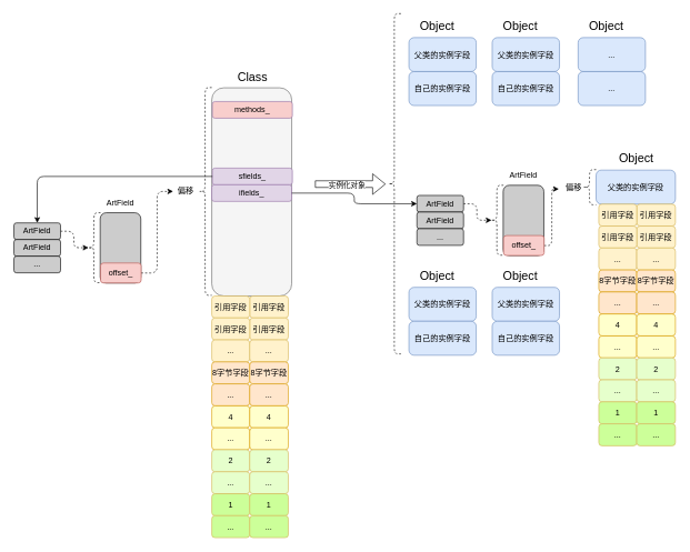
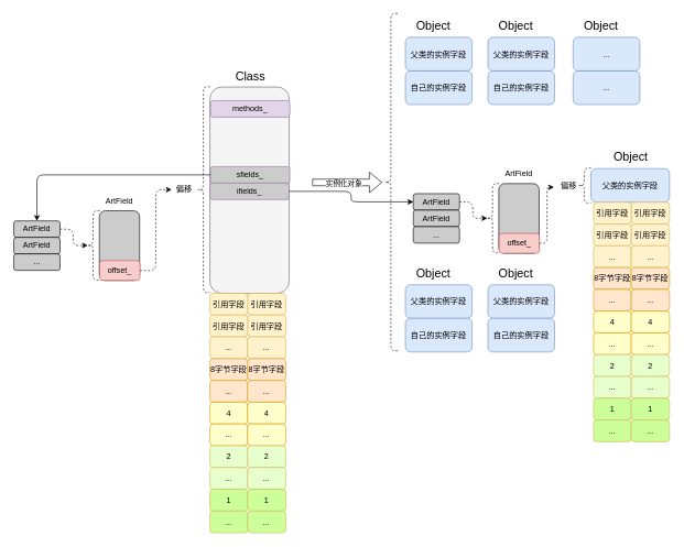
  <mxCell id="0" />
  <mxCell id="1" parent="0" />
  <mxCell id="2" value="" style="group" vertex="1" connectable="0" parent="1"><mxGeometry x="317" y="117" width="121" height="327" as="geometry" /></mxCell>
  <mxCell id="3" value="" style="rounded=1;whiteSpace=wrap;html=1;fillColor=#f5f5f5;fontColor=#333333;strokeColor=#666666;" vertex="1" parent="2"><mxGeometry y="14.41" width="120" height="312.59" as="geometry" /></mxCell>
  <mxCell id="4" value="&lt;font style=&quot;font-size: 18px;&quot;&gt;Class&lt;/font&gt;" style="text;html=1;align=center;verticalAlign=middle;resizable=0;points=[];autosize=1;strokeColor=none;fillColor=none;" vertex="1" parent="2"><mxGeometry x="29" y="-19.217" width="63" height="34" as="geometry" /></mxCell>
- <mxCell id="5" value="methods_" style="rounded=1;whiteSpace=wrap;html=1;fillColor=#f8cecc;strokeColor=#9673a6;" vertex="1" parent="2"><mxGeometry x="1" y="35" width="120" height="25" as="geometry" /></mxCell>
- <mxCell id="6" value="sfields_" style="rounded=1;whiteSpace=wrap;html=1;fillColor=#e1d5e7;strokeColor=#9673a6;" vertex="1" parent="2"><mxGeometry x="1" y="135" width="120" height="25" as="geometry" /></mxCell>
- <mxCell id="7" value="ifields_" style="rounded=1;whiteSpace=wrap;html=1;fillColor=#e1d5e7;strokeColor=#9673a6;" vertex="1" parent="2"><mxGeometry y="160" width="120" height="25" as="geometry" /></mxCell>
+ <mxCell id="5" value="methods_" style="rounded=1;whiteSpace=wrap;html=1;fillColor=#e1d5e7;strokeColor=#9673a6;" vertex="1" parent="2"><mxGeometry x="1" y="35" width="120" height="25" as="geometry" /></mxCell>
+ <mxCell id="6" value="sfields_" style="rounded=1;whiteSpace=wrap;html=1;fillColor=#cccccc;strokeColor=#9673a6;" vertex="1" parent="2"><mxGeometry x="1" y="135" width="120" height="25" as="geometry" /></mxCell>
+ <mxCell id="7" value="ifields_" style="rounded=1;whiteSpace=wrap;html=1;fillColor=#cccccc;strokeColor=#9673a6;" vertex="1" parent="2"><mxGeometry y="160" width="120" height="25" as="geometry" /></mxCell>
  <mxCell id="8" value="" style="edgeStyle=orthogonalEdgeStyle;html=1;exitX=1;exitY=0.5;exitDx=0;exitDy=0;entryX=0.1;entryY=0.5;entryDx=0;entryDy=0;entryPerimeter=0;dashed=1;" edge="1" parent="1" source="9" target="20"><mxGeometry relative="1" as="geometry"><mxPoint x="107.5" y="354.89" as="sourcePoint" /><mxPoint x="106" y="372" as="targetPoint" /></mxGeometry></mxCell>
  <mxCell id="9" value="ArtField" style="rounded=1;whiteSpace=wrap;html=1;fillColor=#CCCCCC;" vertex="1" parent="1"><mxGeometry x="20" y="334.25" width="70" height="25" as="geometry" /></mxCell>
  <mxCell id="10" style="edgeStyle=orthogonalEdgeStyle;html=1;exitX=0;exitY=0.5;exitDx=0;exitDy=0;" edge="1" parent="1" source="6" target="9"><mxGeometry relative="1" as="geometry"><mxPoint x="109" y="336.667" as="targetPoint" /></mxGeometry></mxCell>
  <mxCell id="11" value="ArtField" style="rounded=1;whiteSpace=wrap;html=1;fillColor=#CCCCCC;" vertex="1" parent="1"><mxGeometry x="20" y="359.25" width="70" height="25" as="geometry" /></mxCell>
  <mxCell id="12" value="..." style="rounded=1;whiteSpace=wrap;html=1;fillColor=#CCCCCC;" vertex="1" parent="1"><mxGeometry x="20" y="384.25" width="70" height="25" as="geometry" /></mxCell>
  <mxCell id="13" value="" style="whiteSpace=wrap;html=1;rounded=1;fillColor=#CCCCCC;" vertex="1" parent="1"><mxGeometry x="149.5" y="319" width="61" height="105.5" as="geometry" /></mxCell>
  <mxCell id="14" value="ArtField" style="text;html=1;align=center;verticalAlign=middle;whiteSpace=wrap;rounded=0;" vertex="1" parent="1"><mxGeometry x="150" y="289" width="60" height="30" as="geometry" /></mxCell>
  <mxCell id="15" style="edgeStyle=orthogonalEdgeStyle;html=1;entryX=0;entryY=0.5;entryDx=0;entryDy=0;dashed=1;" edge="1" parent="1" source="17" target="18"><mxGeometry relative="1" as="geometry"><mxPoint x="214" y="309" as="targetPoint" /></mxGeometry></mxCell>
  <mxCell id="16" style="edgeStyle=none;html=1;" edge="1" parent="1" source="17" target="13"><mxGeometry relative="1" as="geometry" /></mxCell>
  <mxCell id="17" value="offset_" style="rounded=1;whiteSpace=wrap;html=1;fillColor=#f8cecc;strokeColor=#b85450;" vertex="1" parent="1"><mxGeometry x="150" y="394.5" width="61" height="30" as="geometry" /></mxCell>
  <mxCell id="18" value="偏移" style="text;html=1;align=center;verticalAlign=middle;whiteSpace=wrap;rounded=0;" vertex="1" parent="1"><mxGeometry x="259" y="277" width="38" height="20" as="geometry" /></mxCell>
  <mxCell id="19" value="" style="shape=curlyBracket;whiteSpace=wrap;html=1;rounded=1;labelPosition=left;verticalLabelPosition=middle;align=right;verticalAlign=middle;dashed=1;" vertex="1" parent="1"><mxGeometry x="297" y="131" width="20" height="312" as="geometry" /></mxCell>
  <mxCell id="20" value="" style="shape=curlyBracket;whiteSpace=wrap;html=1;rounded=1;labelPosition=left;verticalLabelPosition=middle;align=right;verticalAlign=middle;dashed=1;" vertex="1" parent="1"><mxGeometry x="130" y="319" width="20" height="105" as="geometry" /></mxCell>
  <mxCell id="21" value="引用字段" style="rounded=1;whiteSpace=wrap;html=1;fillColor=#fff2cc;strokeColor=#d6b656;" vertex="1" parent="1"><mxGeometry x="374" y="444" width="58" height="33" as="geometry" /></mxCell>
  <mxCell id="22" value="引用字段" style="rounded=1;whiteSpace=wrap;html=1;fillColor=#fff2cc;strokeColor=#d6b656;" vertex="1" parent="1"><mxGeometry x="317" y="444" width="57" height="33" as="geometry" /></mxCell>
  <mxCell id="23" value="引用字段" style="rounded=1;whiteSpace=wrap;html=1;fillColor=#fff2cc;strokeColor=#d6b656;" vertex="1" parent="1"><mxGeometry x="374" y="477" width="58" height="33" as="geometry" /></mxCell>
  <mxCell id="24" value="引用字段" style="rounded=1;whiteSpace=wrap;html=1;fillColor=#fff2cc;strokeColor=#d6b656;" vertex="1" parent="1"><mxGeometry x="317" y="477" width="57" height="33" as="geometry" /></mxCell>
  <mxCell id="25" value="..." style="rounded=1;whiteSpace=wrap;html=1;fillColor=#fff2cc;strokeColor=#d6b656;" vertex="1" parent="1"><mxGeometry x="317" y="510" width="57" height="33" as="geometry" /></mxCell>
  <mxCell id="26" value="..." style="rounded=1;whiteSpace=wrap;html=1;fillColor=#fff2cc;strokeColor=#d6b656;" vertex="1" parent="1"><mxGeometry x="374" y="510" width="58" height="33" as="geometry" /></mxCell>
  <mxCell id="27" value="8字节字段" style="rounded=1;whiteSpace=wrap;html=1;fillColor=#ffe6cc;strokeColor=#d79b00;" vertex="1" parent="1"><mxGeometry x="317" y="543" width="57" height="33" as="geometry" /></mxCell>
  <mxCell id="28" value="8字节字段" style="rounded=1;whiteSpace=wrap;html=1;fillColor=#ffe6cc;strokeColor=#d79b00;" vertex="1" parent="1"><mxGeometry x="374" y="543" width="58" height="33" as="geometry" /></mxCell>
  <mxCell id="29" value="..." style="rounded=1;whiteSpace=wrap;html=1;fillColor=#ffe6cc;strokeColor=#d79b00;" vertex="1" parent="1"><mxGeometry x="317" y="576" width="57" height="33" as="geometry" /></mxCell>
  <mxCell id="30" value="..." style="rounded=1;whiteSpace=wrap;html=1;fillColor=#ffe6cc;strokeColor=#d79b00;" vertex="1" parent="1"><mxGeometry x="374" y="576" width="58" height="33" as="geometry" /></mxCell>
  <mxCell id="31" value="4" style="rounded=1;whiteSpace=wrap;html=1;fillColor=#FFFFCC;strokeColor=#d79b00;" vertex="1" parent="1"><mxGeometry x="317" y="609" width="57" height="33" as="geometry" /></mxCell>
  <mxCell id="32" value="4" style="rounded=1;whiteSpace=wrap;html=1;fillColor=#FFFFCC;strokeColor=#d79b00;" vertex="1" parent="1"><mxGeometry x="374" y="609" width="58" height="33" as="geometry" /></mxCell>
  <mxCell id="33" value="..." style="rounded=1;whiteSpace=wrap;html=1;fillColor=#FFFFCC;strokeColor=#d79b00;" vertex="1" parent="1"><mxGeometry x="317" y="642" width="57" height="33" as="geometry" /></mxCell>
  <mxCell id="34" value="..." style="rounded=1;whiteSpace=wrap;html=1;fillColor=#FFFFCC;strokeColor=#d79b00;" vertex="1" parent="1"><mxGeometry x="374" y="642" width="58" height="33" as="geometry" /></mxCell>
  <mxCell id="35" value="2" style="rounded=1;whiteSpace=wrap;html=1;fillColor=#E6FFCC;strokeColor=#d6b656;" vertex="1" parent="1"><mxGeometry x="317" y="675" width="57" height="33" as="geometry" /></mxCell>
  <mxCell id="36" value="2" style="rounded=1;whiteSpace=wrap;html=1;fillColor=#E6FFCC;strokeColor=#d6b656;" vertex="1" parent="1"><mxGeometry x="374" y="675" width="58" height="33" as="geometry" /></mxCell>
  <mxCell id="37" value="..." style="rounded=1;whiteSpace=wrap;html=1;fillColor=#E6FFCC;strokeColor=#d6b656;" vertex="1" parent="1"><mxGeometry x="317" y="708" width="57" height="33" as="geometry" /></mxCell>
  <mxCell id="38" value="..." style="rounded=1;whiteSpace=wrap;html=1;fillColor=#E6FFCC;strokeColor=#d6b656;" vertex="1" parent="1"><mxGeometry x="374" y="708" width="58" height="33" as="geometry" /></mxCell>
  <mxCell id="39" value="1" style="rounded=1;whiteSpace=wrap;html=1;fillColor=#CCFF99;strokeColor=#d6b656;" vertex="1" parent="1"><mxGeometry x="317" y="741" width="57" height="33" as="geometry" /></mxCell>
  <mxCell id="40" value="1" style="rounded=1;whiteSpace=wrap;html=1;fillColor=#CCFF99;strokeColor=#d6b656;" vertex="1" parent="1"><mxGeometry x="374" y="741" width="58" height="33" as="geometry" /></mxCell>
  <mxCell id="41" value="..." style="rounded=1;whiteSpace=wrap;html=1;fillColor=#CCFF99;strokeColor=#d6b656;" vertex="1" parent="1"><mxGeometry x="317" y="774" width="57" height="33" as="geometry" /></mxCell>
  <mxCell id="42" value="..." style="rounded=1;whiteSpace=wrap;html=1;fillColor=#CCFF99;strokeColor=#d6b656;" vertex="1" parent="1"><mxGeometry x="374" y="774" width="58" height="33" as="geometry" /></mxCell>
  <mxCell id="43" value="" style="shape=flexArrow;endArrow=classic;html=1;" edge="1" parent="1"><mxGeometry width="50" height="50" relative="1" as="geometry"><mxPoint x="472" y="276" as="sourcePoint" /><mxPoint x="578" y="276" as="targetPoint" /></mxGeometry></mxCell>
  <mxCell id="44" value="实例化对象" style="edgeLabel;html=1;align=center;verticalAlign=middle;resizable=0;points=[];" vertex="1" connectable="0" parent="43"><mxGeometry x="-0.107" y="-1" relative="1" as="geometry"><mxPoint as="offset" /></mxGeometry></mxCell>
  <mxCell id="45" value="" style="edgeStyle=orthogonalEdgeStyle;html=1;exitX=1;exitY=0.5;exitDx=0;exitDy=0;entryX=0.1;entryY=0.5;entryDx=0;entryDy=0;entryPerimeter=0;dashed=1;" edge="1" parent="1" source="46" target="54"><mxGeometry relative="1" as="geometry"><mxPoint x="712.5" y="313.64" as="sourcePoint" /><mxPoint x="711" y="330.75" as="targetPoint" /></mxGeometry></mxCell>
  <mxCell id="46" value="ArtField" style="rounded=1;whiteSpace=wrap;html=1;fillColor=#CCCCCC;" vertex="1" parent="1"><mxGeometry x="625" y="293" width="70" height="25" as="geometry" /></mxCell>
  <mxCell id="47" value="ArtField" style="rounded=1;whiteSpace=wrap;html=1;fillColor=#CCCCCC;" vertex="1" parent="1"><mxGeometry x="625" y="318" width="70" height="25" as="geometry" /></mxCell>
  <mxCell id="48" value="..." style="rounded=1;whiteSpace=wrap;html=1;fillColor=#CCCCCC;" vertex="1" parent="1"><mxGeometry x="625" y="343" width="70" height="25" as="geometry" /></mxCell>
  <mxCell id="49" value="" style="whiteSpace=wrap;html=1;rounded=1;fillColor=#CCCCCC;" vertex="1" parent="1"><mxGeometry x="754.5" y="277.75" width="61" height="105.5" as="geometry" /></mxCell>
  <mxCell id="50" value="ArtField" style="text;html=1;align=center;verticalAlign=middle;whiteSpace=wrap;rounded=0;" vertex="1" parent="1"><mxGeometry x="755" y="247.75" width="60" height="30" as="geometry" /></mxCell>
  <mxCell id="51" style="edgeStyle=none;html=1;" edge="1" parent="1" source="53" target="49"><mxGeometry relative="1" as="geometry" /></mxCell>
  <mxCell id="52" style="edgeStyle=orthogonalEdgeStyle;html=1;entryX=-0.024;entryY=0.603;entryDx=0;entryDy=0;entryPerimeter=0;dashed=1;" edge="1" parent="1" source="53" target="98"><mxGeometry relative="1" as="geometry"><mxPoint x="851" y="334" as="targetPoint" /></mxGeometry></mxCell>
  <mxCell id="53" value="offset_" style="rounded=1;whiteSpace=wrap;html=1;fillColor=#f8cecc;strokeColor=#b85450;" vertex="1" parent="1"><mxGeometry x="755" y="353.25" width="61" height="30" as="geometry" /></mxCell>
  <mxCell id="54" value="" style="shape=curlyBracket;whiteSpace=wrap;html=1;rounded=1;labelPosition=left;verticalLabelPosition=middle;align=right;verticalAlign=middle;dashed=1;" vertex="1" parent="1"><mxGeometry x="735" y="277.75" width="20" height="105" as="geometry" /></mxCell>
  <mxCell id="55" style="edgeStyle=orthogonalEdgeStyle;html=1;entryX=0;entryY=0.5;entryDx=0;entryDy=0;" edge="1" parent="1" source="7" target="46"><mxGeometry relative="1" as="geometry" /></mxCell>
  <mxCell id="56" value="" style="shape=curlyBracket;whiteSpace=wrap;html=1;rounded=1;labelPosition=left;verticalLabelPosition=middle;align=right;verticalAlign=middle;dashed=1;" vertex="1" parent="1"><mxGeometry x="581" y="20" width="20" height="511" as="geometry" /></mxCell>
  <mxCell id="57" value="" style="group" vertex="1" connectable="0" parent="1"><mxGeometry x="613" y="22" width="101" height="136" as="geometry" /></mxCell>
  <mxCell id="58" value="" style="group" vertex="1" connectable="0" parent="57"><mxGeometry width="101" height="85" as="geometry" /></mxCell>
  <mxCell id="59" value="父类的实例字段" style="rounded=1;whiteSpace=wrap;html=1;fillColor=#dae8fc;strokeColor=#6c8ebf;" vertex="1" parent="58"><mxGeometry y="34" width="101" height="51" as="geometry" /></mxCell>
  <mxCell id="60" value="&lt;font style=&quot;font-size: 18px;&quot;&gt;Object&lt;/font&gt;" style="text;html=1;align=center;verticalAlign=middle;resizable=0;points=[];autosize=1;strokeColor=none;fillColor=none;" vertex="1" parent="58"><mxGeometry x="7" width="70" height="34" as="geometry" /></mxCell>
  <mxCell id="61" value="自己的实例字段" style="rounded=1;whiteSpace=wrap;html=1;fillColor=#dae8fc;strokeColor=#6c8ebf;" vertex="1" parent="57"><mxGeometry y="85" width="101" height="51" as="geometry" /></mxCell>
  <mxCell id="62" value="" style="group" vertex="1" connectable="0" parent="1"><mxGeometry x="738" y="22" width="101" height="136" as="geometry" /></mxCell>
  <mxCell id="63" value="" style="group" vertex="1" connectable="0" parent="62"><mxGeometry width="101" height="85" as="geometry" /></mxCell>
  <mxCell id="64" value="父类的实例字段" style="rounded=1;whiteSpace=wrap;html=1;fillColor=#dae8fc;strokeColor=#6c8ebf;" vertex="1" parent="63"><mxGeometry y="34" width="101" height="51" as="geometry" /></mxCell>
  <mxCell id="65" value="&lt;font style=&quot;font-size: 18px;&quot;&gt;Object&lt;/font&gt;" style="text;html=1;align=center;verticalAlign=middle;resizable=0;points=[];autosize=1;strokeColor=none;fillColor=none;" vertex="1" parent="63"><mxGeometry x="7" width="70" height="34" as="geometry" /></mxCell>
  <mxCell id="66" value="自己的实例字段" style="rounded=1;whiteSpace=wrap;html=1;fillColor=#dae8fc;strokeColor=#6c8ebf;" vertex="1" parent="62"><mxGeometry y="85" width="101" height="51" as="geometry" /></mxCell>
  <mxCell id="67" value="" style="group" vertex="1" connectable="0" parent="1"><mxGeometry x="867" y="22" width="101" height="136" as="geometry" /></mxCell>
  <mxCell id="68" value="" style="group" vertex="1" connectable="0" parent="67"><mxGeometry width="101" height="85" as="geometry" /></mxCell>
  <mxCell id="69" value="..." style="rounded=1;whiteSpace=wrap;html=1;fillColor=#dae8fc;strokeColor=#6c8ebf;" vertex="1" parent="68"><mxGeometry y="34" width="101" height="51" as="geometry" /></mxCell>
  <mxCell id="70" value="&lt;font style=&quot;font-size: 18px;&quot;&gt;Object&lt;/font&gt;" style="text;html=1;align=center;verticalAlign=middle;resizable=0;points=[];autosize=1;strokeColor=none;fillColor=none;" vertex="1" parent="68"><mxGeometry x="7" width="70" height="34" as="geometry" /></mxCell>
  <mxCell id="71" value="..." style="rounded=1;whiteSpace=wrap;html=1;fillColor=#dae8fc;strokeColor=#6c8ebf;" vertex="1" parent="67"><mxGeometry y="85" width="101" height="51" as="geometry" /></mxCell>
  <mxCell id="72" value="" style="group;" vertex="1" connectable="0" parent="1"><mxGeometry x="894" y="221" width="119" height="85" as="geometry" /></mxCell>
  <mxCell id="73" value="父类的实例字段" style="rounded=1;whiteSpace=wrap;html=1;fillColor=#dae8fc;strokeColor=#6c8ebf;" vertex="1" parent="72"><mxGeometry y="34" width="119" height="51" as="geometry" /></mxCell>
  <mxCell id="74" value="&lt;font style=&quot;font-size: 18px;&quot;&gt;Object&lt;/font&gt;" style="text;html=1;align=center;verticalAlign=middle;resizable=0;points=[];autosize=1;" vertex="1" parent="72"><mxGeometry x="24.5" width="70" height="34" as="geometry" /></mxCell>
  <mxCell id="75" value="引用字段" style="rounded=1;whiteSpace=wrap;html=1;fillColor=#fff2cc;strokeColor=#d6b656;" vertex="1" parent="1"><mxGeometry x="955" y="306" width="58" height="33" as="geometry" /></mxCell>
  <mxCell id="76" value="引用字段" style="rounded=1;whiteSpace=wrap;html=1;fillColor=#fff2cc;strokeColor=#d6b656;" vertex="1" parent="1"><mxGeometry x="898" y="306" width="57" height="33" as="geometry" /></mxCell>
  <mxCell id="77" value="引用字段" style="rounded=1;whiteSpace=wrap;html=1;fillColor=#fff2cc;strokeColor=#d6b656;" vertex="1" parent="1"><mxGeometry x="955" y="339" width="58" height="33" as="geometry" /></mxCell>
  <mxCell id="78" value="引用字段" style="rounded=1;whiteSpace=wrap;html=1;fillColor=#fff2cc;strokeColor=#d6b656;" vertex="1" parent="1"><mxGeometry x="898" y="339" width="57" height="33" as="geometry" /></mxCell>
  <mxCell id="79" value="..." style="rounded=1;whiteSpace=wrap;html=1;fillColor=#fff2cc;strokeColor=#d6b656;" vertex="1" parent="1"><mxGeometry x="898" y="372" width="57" height="33" as="geometry" /></mxCell>
  <mxCell id="80" value="..." style="rounded=1;whiteSpace=wrap;html=1;fillColor=#fff2cc;strokeColor=#d6b656;" vertex="1" parent="1"><mxGeometry x="955" y="372" width="58" height="33" as="geometry" /></mxCell>
  <mxCell id="81" value="8字节字段" style="rounded=1;whiteSpace=wrap;html=1;fillColor=#ffe6cc;strokeColor=#d79b00;" vertex="1" parent="1"><mxGeometry x="898" y="405" width="57" height="33" as="geometry" /></mxCell>
  <mxCell id="82" value="8字节字段" style="rounded=1;whiteSpace=wrap;html=1;fillColor=#ffe6cc;strokeColor=#d79b00;" vertex="1" parent="1"><mxGeometry x="955" y="405" width="58" height="33" as="geometry" /></mxCell>
  <mxCell id="83" value="..." style="rounded=1;whiteSpace=wrap;html=1;fillColor=#ffe6cc;strokeColor=#d79b00;" vertex="1" parent="1"><mxGeometry x="898" y="438" width="57" height="33" as="geometry" /></mxCell>
  <mxCell id="84" value="..." style="rounded=1;whiteSpace=wrap;html=1;fillColor=#ffe6cc;strokeColor=#d79b00;" vertex="1" parent="1"><mxGeometry x="955" y="438" width="58" height="33" as="geometry" /></mxCell>
  <mxCell id="85" value="4" style="rounded=1;whiteSpace=wrap;html=1;fillColor=#FFFFCC;strokeColor=#d79b00;" vertex="1" parent="1"><mxGeometry x="898" y="471" width="57" height="33" as="geometry" /></mxCell>
  <mxCell id="86" value="4" style="rounded=1;whiteSpace=wrap;html=1;fillColor=#FFFFCC;strokeColor=#d79b00;" vertex="1" parent="1"><mxGeometry x="955" y="471" width="58" height="33" as="geometry" /></mxCell>
  <mxCell id="87" value="..." style="rounded=1;whiteSpace=wrap;html=1;fillColor=#FFFFCC;strokeColor=#d79b00;" vertex="1" parent="1"><mxGeometry x="898" y="504" width="57" height="33" as="geometry" /></mxCell>
  <mxCell id="88" value="..." style="rounded=1;whiteSpace=wrap;html=1;fillColor=#FFFFCC;strokeColor=#d79b00;" vertex="1" parent="1"><mxGeometry x="955" y="504" width="58" height="33" as="geometry" /></mxCell>
  <mxCell id="89" value="2" style="rounded=1;whiteSpace=wrap;html=1;fillColor=#E6FFCC;strokeColor=#d6b656;" vertex="1" parent="1"><mxGeometry x="898" y="537" width="57" height="33" as="geometry" /></mxCell>
  <mxCell id="90" value="2" style="rounded=1;whiteSpace=wrap;html=1;fillColor=#E6FFCC;strokeColor=#d6b656;" vertex="1" parent="1"><mxGeometry x="955" y="537" width="58" height="33" as="geometry" /></mxCell>
  <mxCell id="91" value="..." style="rounded=1;whiteSpace=wrap;html=1;fillColor=#E6FFCC;strokeColor=#d6b656;" vertex="1" parent="1"><mxGeometry x="898" y="570" width="57" height="33" as="geometry" /></mxCell>
  <mxCell id="92" value="..." style="rounded=1;whiteSpace=wrap;html=1;fillColor=#E6FFCC;strokeColor=#d6b656;" vertex="1" parent="1"><mxGeometry x="955" y="570" width="58" height="33" as="geometry" /></mxCell>
  <mxCell id="93" value="1" style="rounded=1;whiteSpace=wrap;html=1;fillColor=#CCFF99;strokeColor=#d6b656;" vertex="1" parent="1"><mxGeometry x="898" y="603" width="57" height="33" as="geometry" /></mxCell>
  <mxCell id="94" value="1" style="rounded=1;whiteSpace=wrap;html=1;fillColor=#CCFF99;strokeColor=#d6b656;" vertex="1" parent="1"><mxGeometry x="955" y="603" width="58" height="33" as="geometry" /></mxCell>
  <mxCell id="95" value="..." style="rounded=1;whiteSpace=wrap;html=1;fillColor=#CCFF99;strokeColor=#d6b656;" vertex="1" parent="1"><mxGeometry x="898" y="636" width="57" height="33" as="geometry" /></mxCell>
  <mxCell id="96" value="..." style="rounded=1;whiteSpace=wrap;html=1;fillColor=#CCFF99;strokeColor=#d6b656;" vertex="1" parent="1"><mxGeometry x="955" y="636" width="58" height="33" as="geometry" /></mxCell>
  <mxCell id="97" value="" style="shape=curlyBracket;whiteSpace=wrap;html=1;rounded=1;labelPosition=left;verticalLabelPosition=middle;align=right;verticalAlign=middle;dashed=1;" vertex="1" parent="1"><mxGeometry x="874" y="254.25" width="20" height="52.75" as="geometry" /></mxCell>
  <mxCell id="98" value="偏移" style="text;html=1;align=center;verticalAlign=middle;resizable=0;points=[];autosize=1;strokeColor=none;fillColor=none;" vertex="1" parent="1"><mxGeometry x="839" y="267.63" width="42" height="26" as="geometry" /></mxCell>
  <mxCell id="99" value="" style="group" vertex="1" connectable="0" parent="1"><mxGeometry x="613" y="397" width="101" height="136" as="geometry" /></mxCell>
  <mxCell id="100" value="" style="group" vertex="1" connectable="0" parent="99"><mxGeometry width="101" height="85" as="geometry" /></mxCell>
  <mxCell id="101" value="父类的实例字段" style="rounded=1;whiteSpace=wrap;html=1;fillColor=#dae8fc;strokeColor=#6c8ebf;" vertex="1" parent="100"><mxGeometry y="34" width="101" height="51" as="geometry" /></mxCell>
  <mxCell id="102" value="&lt;font style=&quot;font-size: 18px;&quot;&gt;Object&lt;/font&gt;" style="text;html=1;align=center;verticalAlign=middle;resizable=0;points=[];autosize=1;strokeColor=none;fillColor=none;" vertex="1" parent="100"><mxGeometry x="7" width="70" height="34" as="geometry" /></mxCell>
  <mxCell id="103" value="自己的实例字段" style="rounded=1;whiteSpace=wrap;html=1;fillColor=#dae8fc;strokeColor=#6c8ebf;" vertex="1" parent="99"><mxGeometry y="85" width="101" height="51" as="geometry" /></mxCell>
  <mxCell id="104" value="" style="group" vertex="1" connectable="0" parent="1"><mxGeometry x="738" y="397" width="101" height="136" as="geometry" /></mxCell>
  <mxCell id="105" value="" style="group" vertex="1" connectable="0" parent="104"><mxGeometry width="101" height="85" as="geometry" /></mxCell>
  <mxCell id="106" value="父类的实例字段" style="rounded=1;whiteSpace=wrap;html=1;fillColor=#dae8fc;strokeColor=#6c8ebf;" vertex="1" parent="105"><mxGeometry y="34" width="101" height="51" as="geometry" /></mxCell>
  <mxCell id="107" value="&lt;font style=&quot;font-size: 18px;&quot;&gt;Object&lt;/font&gt;" style="text;html=1;align=center;verticalAlign=middle;resizable=0;points=[];autosize=1;strokeColor=none;fillColor=none;" vertex="1" parent="105"><mxGeometry x="7" width="70" height="34" as="geometry" /></mxCell>
  <mxCell id="108" value="自己的实例字段" style="rounded=1;whiteSpace=wrap;html=1;fillColor=#dae8fc;strokeColor=#6c8ebf;" vertex="1" parent="104"><mxGeometry y="85" width="101" height="51" as="geometry" /></mxCell>
